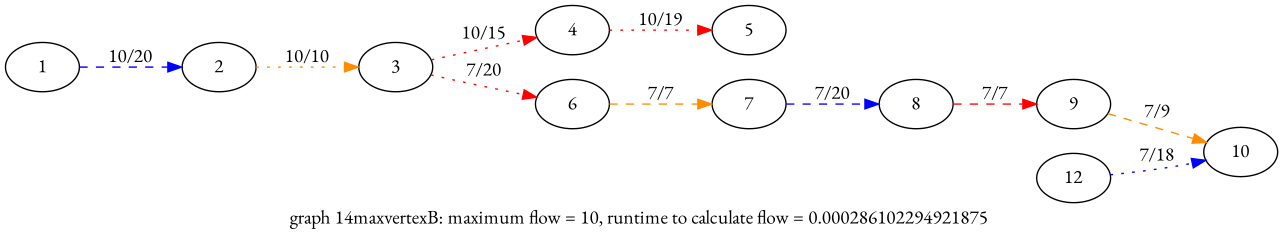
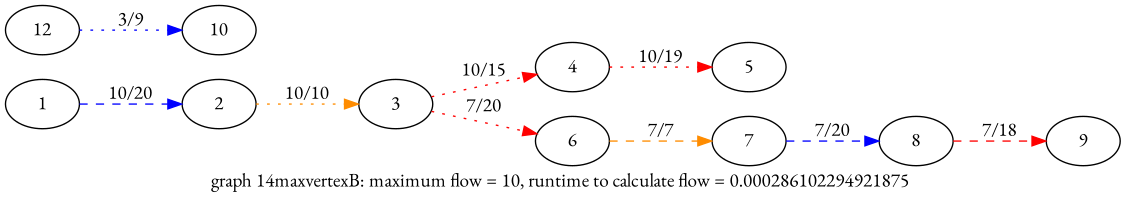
  digraph {
    fontname="EB Garamond"
    label="graph 14maxvertexB: maximum flow = 10, runtime to calculate flow = 0.000286102294921875 "
    rankdir=LR
    node [fontname="EB Garamond"]
    edge [color=red fontname="EB Garamond" style=dashed]
    1
    2
    3
    4
    6
    5
    7
    12
    10
    8
    9
    1 -> 2 [color=blue label=" 10/20 "]
    2 -> 3 [color=darkorange label=" 10/10 " style=dotted]
    3 -> 4 [label=" 10/15 " style=dotted]
    3 -> 6 [label=" 7/20 " style=dotted]
    4 -> 5 [label=" 10/19 " style=dotted]
    6 -> 7 [color=darkorange label=" 7/7 "]
    7 -> 8 [color=blue label=" 7/20 "]
-   12 -> 10 [color=blue label=" 7/18 " style=dotted]
-   8 -> 9 [label=" 7/7 "]
-   9 -> 10 [color=darkorange label=" 7/9 "]
+   12 -> 10 [color=blue label=" 3/9 " style=dotted]
+   8 -> 9 [label=" 7/18 "]
  }
